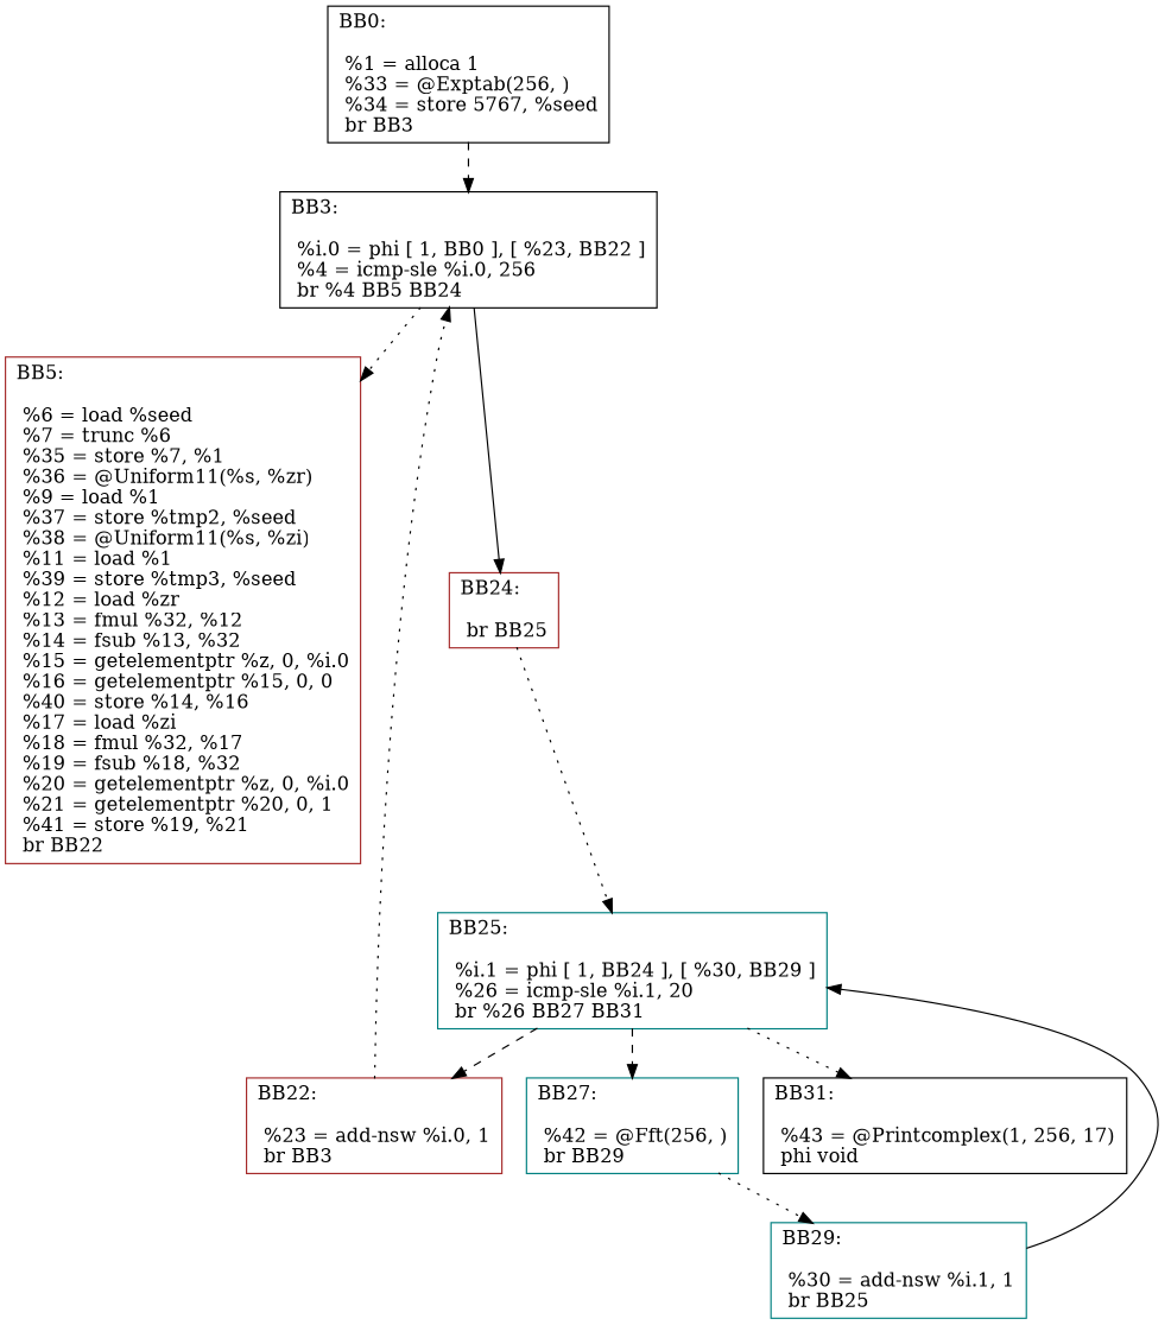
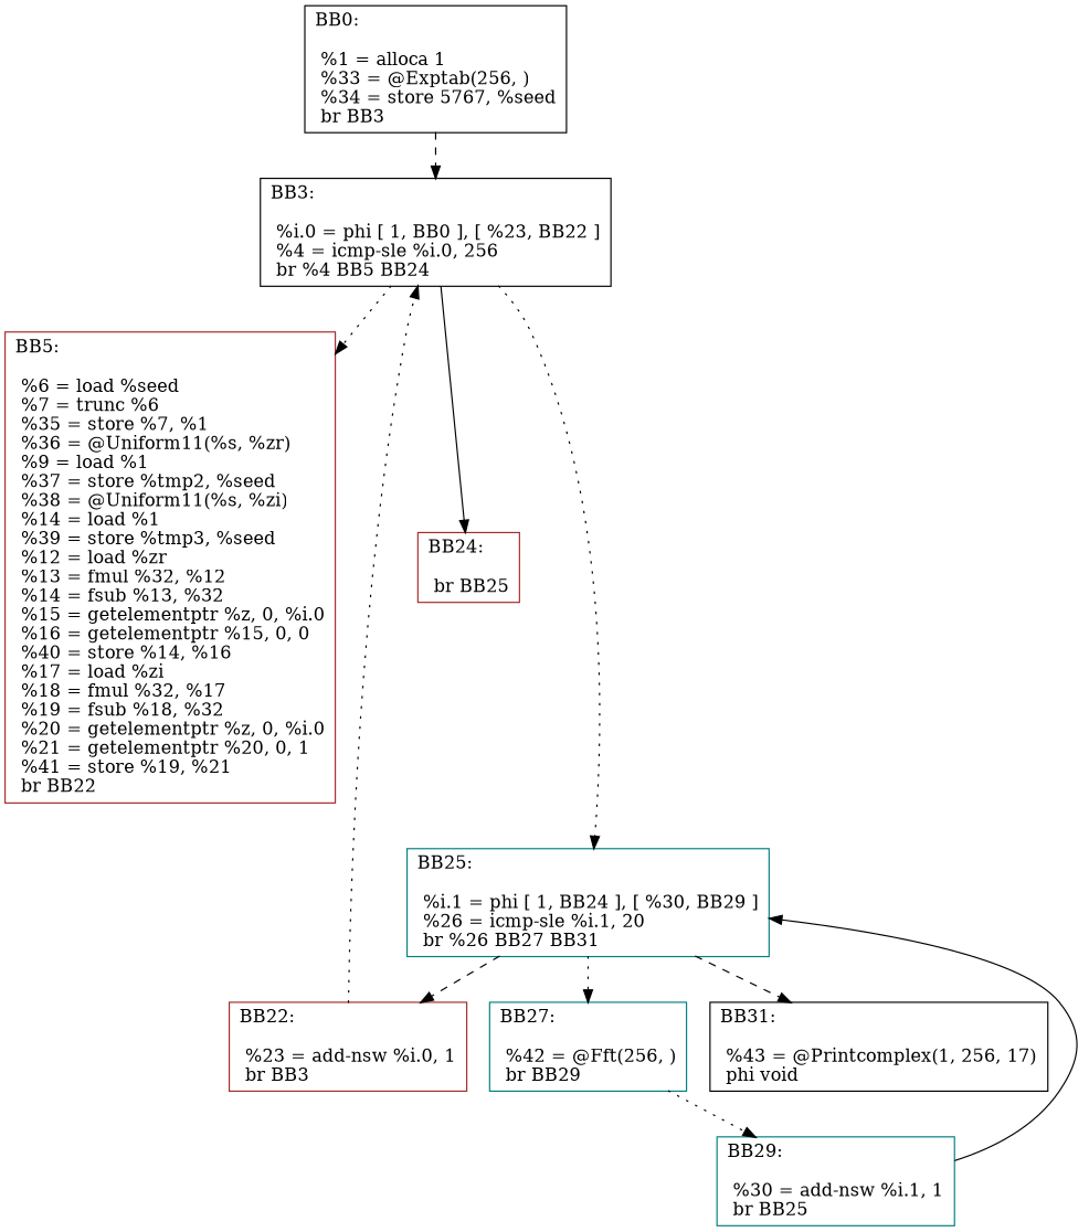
  digraph {
    node [color=black shape=record]
    edge [style=dotted]
    n1 [label="{BB0:\l\l  %1 = alloca 1\l %33 = @Exptab(256, )\l %34 = store 5767,  %seed\l br  BB3\l}"]
    n2 [label="{BB3:\l\l  %i.0 = phi [ 1, BB0 ], [  %23, BB22 ]\l %4 = icmp-sle %i.0,  256\l br %4 BB5 BB24\l}"]
-   n3 [color=brown label="{BB5:\l\l  %6 = load %seed\l %7 = trunc %6\l %35 = store %7,  %1\l %36 = @Uniform11(%s, %zr)\l %9 = load %1\l %37 = store %tmp2,  %seed\l %38 = @Uniform11(%s, %zi)\l %11 = load %1\l %39 = store %tmp3,  %seed\l %12 = load %zr\l %13 = fmul %32,  %12\l %14 = fsub %13,  %32\l %15 = getelementptr %z,  0,  %i.0\l %16 = getelementptr %15,  0,  0\l %40 = store %14,  %16\l %17 = load %zi\l %18 = fmul %32,  %17\l %19 = fsub %18,  %32\l %20 = getelementptr %z,  0,  %i.0\l %21 = getelementptr %20,  0,  1\l %41 = store %19,  %21\l br  BB22\l}"]
+   n3 [color=brown label="{BB5:\l\l  %6 = load %seed\l %7 = trunc %6\l %35 = store %7,  %1\l %36 = @Uniform11(%s, %zr)\l %9 = load %1\l %37 = store %tmp2,  %seed\l %38 = @Uniform11(%s, %zi)\l %14 = load %1\l %39 = store %tmp3,  %seed\l %12 = load %zr\l %13 = fmul %32,  %12\l %14 = fsub %13,  %32\l %15 = getelementptr %z,  0,  %i.0\l %16 = getelementptr %15,  0,  0\l %40 = store %14,  %16\l %17 = load %zi\l %18 = fmul %32,  %17\l %19 = fsub %18,  %32\l %20 = getelementptr %z,  0,  %i.0\l %21 = getelementptr %20,  0,  1\l %41 = store %19,  %21\l br  BB22\l}"]
    n4 [color=brown label="{BB24:\l\l  br  BB25\l}"]
    n5 [color=teal label="{BB25:\l\l  %i.1 = phi [ 1, BB24 ], [  %30, BB29 ]\l %26 = icmp-sle %i.1,  20\l br %26 BB27 BB31\l}"]
    n6 [color=brown label="{BB22:\l\l  %23 = add-nsw %i.0,  1\l br  BB3\l}"]
    n7 [color=teal label="{BB27:\l\l  %42 = @Fft(256, )\l br  BB29\l}"]
    n8 [label="{BB31:\l\l  %43 = @Printcomplex(1, 256, 17)\l phi void\l}"]
    n9 [color=teal label="{BB29:\l\l  %30 = add-nsw %i.1,  1\l br  BB25\l}"]
    n1 -> n2 [style=dashed]
    n2 -> n3
    n2 -> n4 [style=solid]
-   n4 -> n5
+   n2 -> n5
    n5 -> n6 [style=dashed]
-   n5 -> n7 [style=dashed]
-   n5 -> n8
+   n5 -> n7
+   n5 -> n8 [style=dashed]
    n6 -> n2
    n7 -> n9
    n9 -> n5 [style=solid]
  }
